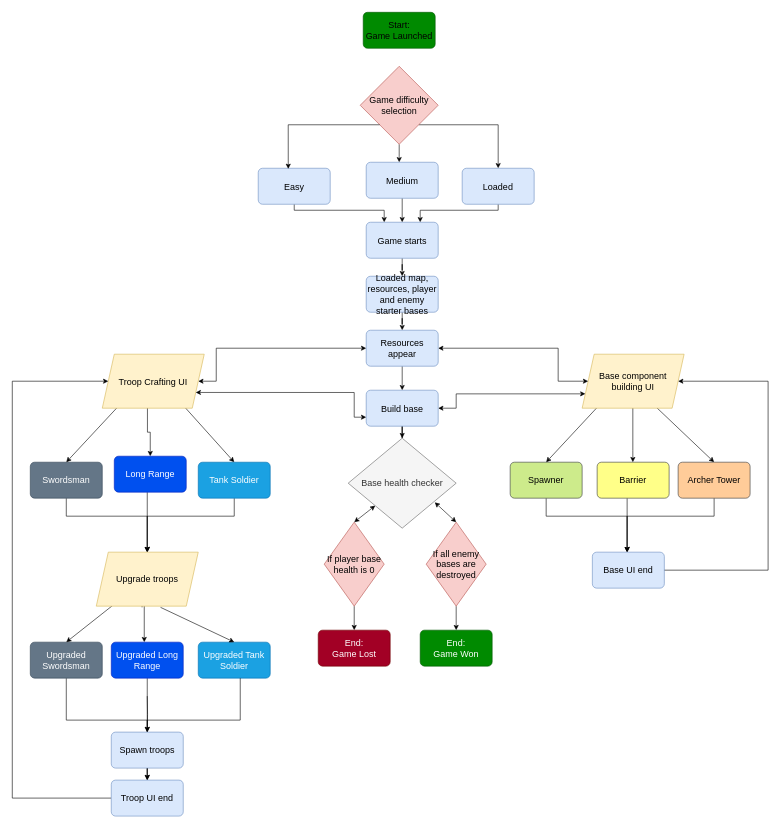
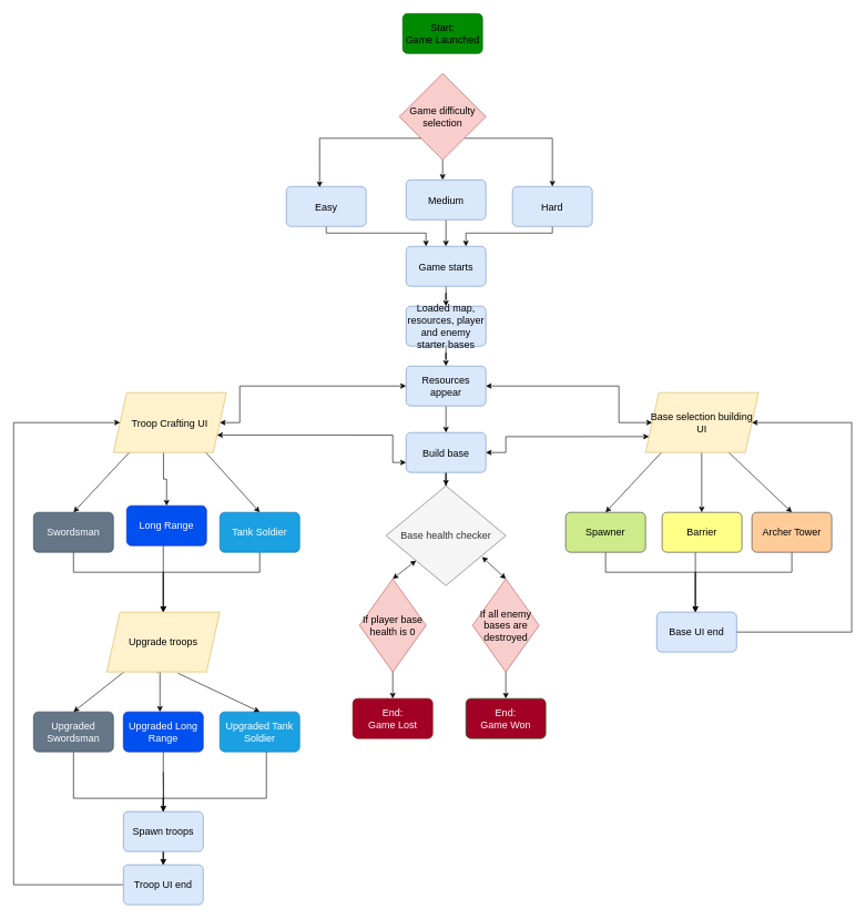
  <mxCell id="0" />
  <mxCell id="1" parent="0" />
  <mxCell id="2" value="" style="edgeStyle=orthogonalEdgeStyle;rounded=0;orthogonalLoop=1;jettySize=auto;html=1;exitX=0.443;exitY=0.986;exitDx=0;exitDy=0;exitPerimeter=0;strokeWidth=1;fontSize=15;arcSize=12;" parent="1" edge="1"><mxGeometry relative="1" as="geometry"><mxPoint x="1054.5" y="591.26" as="sourcePoint" /><mxPoint x="1054.51" y="770" as="targetPoint" /><Array as="points"><mxPoint x="1054.81" y="750" /><mxPoint x="1054.81" y="750" /></Array></mxGeometry></mxCell>
  <mxCell id="3" style="edgeStyle=orthogonalEdgeStyle;rounded=0;orthogonalLoop=1;jettySize=auto;html=1;entryX=0.5;entryY=0;entryDx=0;entryDy=0;strokeWidth=1;fontSize=15;arcSize=12;" parent="1" source="4" edge="1"><mxGeometry relative="1" as="geometry"><Array as="points"><mxPoint x="910" y="860" /><mxPoint x="1045" y="860" /></Array><mxPoint x="1045" y="920" as="targetPoint" /></mxGeometry></mxCell>
  <mxCell id="4" value="Spawner" style="rounded=1;whiteSpace=wrap;html=1;fillColor=#cdeb8b;strokeColor=#36393d;direction=east;strokeWidth=1;fontSize=15;arcSize=12;" parent="1" vertex="1"><mxGeometry x="850" y="770" width="120" height="60" as="geometry" /></mxCell>
  <mxCell id="5" value="" style="endArrow=classic;startArrow=none;html=1;rounded=0;startFill=0;strokeWidth=1;fontSize=15;arcSize=12;" parent="1" edge="1"><mxGeometry width="50" height="50" relative="1" as="geometry"><mxPoint x="1004.018" y="669.018" as="sourcePoint" /><mxPoint x="910" y="770" as="targetPoint" /></mxGeometry></mxCell>
  <mxCell id="6" value="" style="edgeStyle=orthogonalEdgeStyle;rounded=0;orthogonalLoop=1;jettySize=auto;html=1;entryX=0.5;entryY=0;entryDx=0;entryDy=0;strokeWidth=1;fontSize=15;arcSize=12;" parent="1" source="7" edge="1"><mxGeometry relative="1" as="geometry"><mxPoint x="1045" y="920" as="targetPoint" /><Array as="points"><mxPoint x="1045" y="880" /><mxPoint x="1045" y="880" /></Array></mxGeometry></mxCell>
  <mxCell id="7" value="Barrier" style="rounded=1;whiteSpace=wrap;html=1;fillColor=#ffff88;strokeColor=#36393d;direction=east;strokeWidth=1;fontSize=15;arcSize=12;" parent="1" vertex="1"><mxGeometry x="995" y="770" width="120" height="60" as="geometry" /></mxCell>
  <mxCell id="8" value="" style="endArrow=classic;startArrow=none;html=1;rounded=0;startFill=0;entryX=0.5;entryY=0;entryDx=0;entryDy=0;exitX=0.805;exitY=0.972;exitDx=0;exitDy=0;exitPerimeter=0;strokeWidth=1;fontSize=15;arcSize=12;" parent="1" source="11" target="10" edge="1"><mxGeometry width="50" height="50" relative="1" as="geometry"><mxPoint x="1087.5" y="667.5" as="sourcePoint" /><mxPoint x="1194" y="761" as="targetPoint" /></mxGeometry></mxCell>
  <mxCell id="9" style="edgeStyle=orthogonalEdgeStyle;rounded=0;orthogonalLoop=1;jettySize=auto;html=1;entryX=0.5;entryY=0;entryDx=0;entryDy=0;strokeWidth=1;fontSize=15;arcSize=12;" parent="1" source="10" edge="1"><mxGeometry relative="1" as="geometry"><mxPoint x="1045" y="920" as="targetPoint" /><Array as="points"><mxPoint x="1190" y="860" /><mxPoint x="1045" y="860" /></Array></mxGeometry></mxCell>
  <mxCell id="10" value="Archer Tower" style="rounded=1;whiteSpace=wrap;html=1;fillColor=#ffcc99;strokeColor=#36393d;direction=east;strokeWidth=1;fontSize=15;arcSize=12;" parent="1" vertex="1"><mxGeometry x="1130" y="770" width="120" height="60" as="geometry" /></mxCell>
- <mxCell id="11" value="Base component building UI" style="shape=parallelogram;perimeter=parallelogramPerimeter;whiteSpace=wrap;html=1;fixedSize=1;fillColor=#fff2cc;strokeColor=#d6b656;direction=west;strokeWidth=1;fontSize=15;arcSize=12;" parent="1" vertex="1"><mxGeometry x="970" y="590" width="170" height="90" as="geometry" /></mxCell>
+ <mxCell id="11" value="Base selection building UI" style="shape=parallelogram;perimeter=parallelogramPerimeter;whiteSpace=wrap;html=1;fixedSize=1;fillColor=#fff2cc;strokeColor=#d6b656;direction=west;strokeWidth=1;fontSize=15;arcSize=12;" parent="1" vertex="1"><mxGeometry x="970" y="590" width="170" height="90" as="geometry" /></mxCell>
  <mxCell id="12" style="edgeStyle=orthogonalEdgeStyle;rounded=0;orthogonalLoop=1;jettySize=auto;html=1;entryX=0;entryY=0.5;entryDx=0;entryDy=0;strokeWidth=1;fontSize=15;arcSize=12;" parent="1" target="11" edge="1"><mxGeometry relative="1" as="geometry"><Array as="points"><mxPoint x="1280" y="950" /><mxPoint x="1280" y="635" /></Array><mxPoint x="1105" y="950" as="sourcePoint" /></mxGeometry></mxCell>
  <mxCell id="13" value="&lt;font style=&quot;color: rgb(0, 0, 0);&quot;&gt;Start:&lt;/font&gt;&lt;div&gt;&lt;font style=&quot;color: rgb(0, 0, 0);&quot;&gt;Game Launched&lt;/font&gt;&lt;/div&gt;" style="rounded=1;whiteSpace=wrap;html=1;fillColor=#008a00;strokeColor=#005700;fontColor=#ffffff;strokeWidth=1;fontSize=15;arcSize=12;" parent="1" vertex="1"><mxGeometry x="605" y="20" width="120" height="60" as="geometry" /></mxCell>
  <mxCell id="14" value="" style="edgeStyle=orthogonalEdgeStyle;rounded=0;orthogonalLoop=1;jettySize=auto;html=1;strokeWidth=1;fontSize=15;arcSize=12;" parent="1" source="16" target="20" edge="1"><mxGeometry relative="1" as="geometry"><Array as="points"><mxPoint x="665" y="260" /><mxPoint x="665" y="260" /></Array></mxGeometry></mxCell>
  <mxCell id="15" style="edgeStyle=orthogonalEdgeStyle;rounded=0;orthogonalLoop=1;jettySize=auto;html=1;exitX=1;exitY=1;exitDx=0;exitDy=0;entryX=0.5;entryY=0;entryDx=0;entryDy=0;strokeWidth=1;fontSize=15;arcSize=12;" parent="1" source="16" target="22" edge="1"><mxGeometry relative="1" as="geometry"><mxPoint x="694" y="77.5" as="sourcePoint" /><mxPoint x="841.5" y="150" as="targetPoint" /></mxGeometry></mxCell>
  <mxCell id="16" value="Game difficulty selection" style="rhombus;whiteSpace=wrap;html=1;fillColor=#f8cecc;strokeColor=#b85450;strokeWidth=1;fontSize=15;arcSize=12;" parent="1" vertex="1"><mxGeometry x="600" y="110" width="130" height="130" as="geometry" /></mxCell>
  <mxCell id="17" style="edgeStyle=orthogonalEdgeStyle;rounded=0;orthogonalLoop=1;jettySize=auto;html=1;entryX=0.25;entryY=0;entryDx=0;entryDy=0;strokeWidth=1;fontSize=15;arcSize=12;exitX=0.5;exitY=1;exitDx=0;exitDy=0;" parent="1" source="18" target="25" edge="1"><mxGeometry relative="1" as="geometry"><Array as="points"><mxPoint x="490" y="350" /><mxPoint x="640" y="350" /></Array></mxGeometry></mxCell>
  <mxCell id="18" value="Easy" style="rounded=1;whiteSpace=wrap;html=1;fillColor=#dae8fc;strokeColor=#6c8ebf;strokeWidth=1;fontSize=15;arcSize=12;" parent="1" vertex="1"><mxGeometry x="430" y="280" width="120" height="60" as="geometry" /></mxCell>
  <mxCell id="19" value="" style="edgeStyle=orthogonalEdgeStyle;rounded=0;orthogonalLoop=1;jettySize=auto;html=1;strokeWidth=1;fontSize=15;arcSize=12;" parent="1" source="20" target="25" edge="1"><mxGeometry relative="1" as="geometry" /></mxCell>
  <mxCell id="20" value="Medium" style="rounded=1;whiteSpace=wrap;html=1;fillColor=#dae8fc;strokeColor=#6c8ebf;strokeWidth=1;fontSize=15;arcSize=12;" parent="1" vertex="1"><mxGeometry x="610" y="270" width="120" height="60" as="geometry" /></mxCell>
  <mxCell id="21" style="edgeStyle=orthogonalEdgeStyle;rounded=0;orthogonalLoop=1;jettySize=auto;html=1;entryX=0.75;entryY=0;entryDx=0;entryDy=0;strokeWidth=1;fontSize=15;arcSize=12;exitX=0.5;exitY=1;exitDx=0;exitDy=0;" parent="1" source="22" target="25" edge="1"><mxGeometry relative="1" as="geometry"><Array as="points"><mxPoint x="830" y="350" /><mxPoint x="700" y="350" /></Array><mxPoint x="820" y="290" as="sourcePoint" /></mxGeometry></mxCell>
- <mxCell id="22" value="Loaded" style="rounded=1;whiteSpace=wrap;html=1;fillColor=#dae8fc;strokeColor=#6c8ebf;strokeWidth=1;fontSize=15;arcSize=12;" parent="1" vertex="1"><mxGeometry x="770" y="280" width="120" height="60" as="geometry" /></mxCell>
+ <mxCell id="22" value="Hard" style="rounded=1;whiteSpace=wrap;html=1;fillColor=#dae8fc;strokeColor=#6c8ebf;strokeWidth=1;fontSize=15;arcSize=12;" parent="1" vertex="1"><mxGeometry x="770" y="280" width="120" height="60" as="geometry" /></mxCell>
  <mxCell id="23" style="edgeStyle=orthogonalEdgeStyle;rounded=0;orthogonalLoop=1;jettySize=auto;html=1;exitX=0;exitY=1;exitDx=0;exitDy=0;entryX=0.417;entryY=0.017;entryDx=0;entryDy=0;entryPerimeter=0;strokeWidth=1;fontSize=15;arcSize=12;" parent="1" source="16" target="18" edge="1"><mxGeometry relative="1" as="geometry" /></mxCell>
  <mxCell id="24" value="" style="edgeStyle=orthogonalEdgeStyle;rounded=0;orthogonalLoop=1;jettySize=auto;html=1;strokeWidth=1;fontSize=15;arcSize=12;" parent="1" source="25" target="27" edge="1"><mxGeometry relative="1" as="geometry" /></mxCell>
  <mxCell id="25" value="Game starts" style="rounded=1;whiteSpace=wrap;html=1;fillColor=#dae8fc;strokeColor=#6c8ebf;strokeWidth=1;fontSize=15;arcSize=12;" parent="1" vertex="1"><mxGeometry x="610" y="370" width="120" height="60" as="geometry" /></mxCell>
  <mxCell id="26" value="" style="edgeStyle=orthogonalEdgeStyle;rounded=0;orthogonalLoop=1;jettySize=auto;html=1;strokeWidth=1;fontSize=15;arcSize=12;" parent="1" source="27" target="31" edge="1"><mxGeometry relative="1" as="geometry" /></mxCell>
  <mxCell id="27" value="Loaded map, resources, player and enemy starter bases" style="rounded=1;whiteSpace=wrap;html=1;fillColor=#dae8fc;strokeColor=#6c8ebf;strokeWidth=1;fontSize=15;arcSize=12;" parent="1" vertex="1"><mxGeometry x="610" y="460" width="120" height="60" as="geometry" /></mxCell>
  <mxCell id="28" style="edgeStyle=orthogonalEdgeStyle;rounded=0;orthogonalLoop=1;jettySize=auto;html=1;entryX=1;entryY=0.5;entryDx=0;entryDy=0;startArrow=classic;startFill=1;exitX=0;exitY=0.5;exitDx=0;exitDy=0;strokeWidth=1;fontSize=15;arcSize=12;" parent="1" source="31" target="50" edge="1"><mxGeometry relative="1" as="geometry"><mxPoint x="640" y="539.957" as="sourcePoint" /><mxPoint x="440" y="650" as="targetPoint" /><Array as="points"><mxPoint x="360" y="580" /><mxPoint x="360" y="635" /></Array></mxGeometry></mxCell>
  <mxCell id="29" style="edgeStyle=orthogonalEdgeStyle;rounded=0;orthogonalLoop=1;jettySize=auto;html=1;entryX=1;entryY=0.5;entryDx=0;entryDy=0;startArrow=classic;startFill=1;exitX=1;exitY=0.5;exitDx=0;exitDy=0;strokeWidth=1;fontSize=15;arcSize=12;" parent="1" source="31" target="11" edge="1"><mxGeometry relative="1" as="geometry"><mxPoint x="550" y="540.091" as="sourcePoint" /><Array as="points"><mxPoint x="930" y="580" /><mxPoint x="930" y="635" /></Array></mxGeometry></mxCell>
  <mxCell id="30" style="edgeStyle=orthogonalEdgeStyle;rounded=0;orthogonalLoop=1;jettySize=auto;html=1;strokeWidth=1;fontSize=15;arcSize=12;" parent="1" source="31" target="59" edge="1"><mxGeometry relative="1" as="geometry" /></mxCell>
  <mxCell id="31" value="Resources appear" style="rounded=1;whiteSpace=wrap;html=1;fillColor=#dae8fc;strokeColor=#6c8ebf;strokeWidth=1;fontSize=15;arcSize=12;" parent="1" vertex="1"><mxGeometry x="610" y="550" width="120" height="60" as="geometry" /></mxCell>
  <mxCell id="32" value="" style="edgeStyle=orthogonalEdgeStyle;rounded=0;orthogonalLoop=1;jettySize=auto;html=1;exitX=0.443;exitY=0.986;exitDx=0;exitDy=0;exitPerimeter=0;strokeWidth=1;fontSize=15;arcSize=12;" parent="1" source="50" target="37" edge="1"><mxGeometry relative="1" as="geometry"><mxPoint x="245" y="710" as="sourcePoint" /></mxGeometry></mxCell>
  <mxCell id="33" style="edgeStyle=orthogonalEdgeStyle;rounded=0;orthogonalLoop=1;jettySize=auto;html=1;entryX=0.5;entryY=0;entryDx=0;entryDy=0;strokeWidth=1;fontSize=15;arcSize=12;" parent="1" source="34" target="51" edge="1"><mxGeometry relative="1" as="geometry"><Array as="points"><mxPoint x="110" y="860" /><mxPoint x="245" y="860" /></Array></mxGeometry></mxCell>
  <mxCell id="34" value="Swordsman" style="rounded=1;whiteSpace=wrap;html=1;fillColor=#647687;strokeColor=#314354;fontColor=#ffffff;strokeWidth=1;fontSize=15;arcSize=12;" parent="1" vertex="1"><mxGeometry x="50" y="770" width="120" height="60" as="geometry" /></mxCell>
  <mxCell id="35" value="" style="endArrow=classic;startArrow=none;html=1;rounded=0;startFill=0;strokeWidth=1;fontSize=15;arcSize=12;" parent="1" edge="1"><mxGeometry width="50" height="50" relative="1" as="geometry"><mxPoint x="204.018" y="669.018" as="sourcePoint" /><mxPoint x="110" y="770" as="targetPoint" /></mxGeometry></mxCell>
  <mxCell id="36" value="" style="edgeStyle=orthogonalEdgeStyle;rounded=0;orthogonalLoop=1;jettySize=auto;html=1;entryX=0.5;entryY=0;entryDx=0;entryDy=0;strokeWidth=1;fontSize=15;arcSize=12;" parent="1" source="37" target="51" edge="1"><mxGeometry relative="1" as="geometry"><mxPoint x="245" y="880" as="targetPoint" /><Array as="points"><mxPoint x="245" y="880" /><mxPoint x="245" y="880" /></Array></mxGeometry></mxCell>
  <mxCell id="37" value="Long Range" style="rounded=1;whiteSpace=wrap;html=1;fillColor=#0050ef;strokeColor=#001DBC;fontColor=#ffffff;strokeWidth=1;fontSize=15;arcSize=12;" parent="1" vertex="1"><mxGeometry x="190" y="760" width="120" height="60" as="geometry" /></mxCell>
  <mxCell id="38" value="" style="endArrow=classic;startArrow=none;html=1;rounded=0;startFill=0;entryX=0.5;entryY=0;entryDx=0;entryDy=0;exitX=0.805;exitY=0.972;exitDx=0;exitDy=0;exitPerimeter=0;strokeWidth=1;fontSize=15;arcSize=12;" parent="1" source="50" target="40" edge="1"><mxGeometry width="50" height="50" relative="1" as="geometry"><mxPoint x="287.5" y="667.5" as="sourcePoint" /><mxPoint x="394" y="761" as="targetPoint" /></mxGeometry></mxCell>
  <mxCell id="39" style="edgeStyle=orthogonalEdgeStyle;rounded=0;orthogonalLoop=1;jettySize=auto;html=1;entryX=0.5;entryY=0;entryDx=0;entryDy=0;strokeWidth=1;fontSize=15;arcSize=12;" parent="1" source="40" target="51" edge="1"><mxGeometry relative="1" as="geometry"><mxPoint x="245" y="880" as="targetPoint" /><Array as="points"><mxPoint x="390" y="860" /><mxPoint x="245" y="860" /></Array></mxGeometry></mxCell>
  <mxCell id="40" value="Tank Soldier" style="rounded=1;whiteSpace=wrap;html=1;fillColor=#1ba1e2;strokeColor=#006EAF;fontColor=#ffffff;strokeWidth=1;fontSize=15;arcSize=12;" parent="1" vertex="1"><mxGeometry x="330" y="770" width="120" height="60" as="geometry" /></mxCell>
  <mxCell id="41" value="" style="edgeStyle=orthogonalEdgeStyle;rounded=0;orthogonalLoop=1;jettySize=auto;html=1;exitX=0.449;exitY=1.022;exitDx=0;exitDy=0;exitPerimeter=0;strokeWidth=1;fontSize=15;arcSize=12;" parent="1" source="51" target="45" edge="1"><mxGeometry relative="1" as="geometry"><mxPoint x="245" y="1050" as="sourcePoint" /><Array as="points"><mxPoint x="240" y="981" /></Array></mxGeometry></mxCell>
  <mxCell id="42" style="edgeStyle=orthogonalEdgeStyle;rounded=0;orthogonalLoop=1;jettySize=auto;html=1;entryX=0.5;entryY=0;entryDx=0;entryDy=0;strokeWidth=1;fontSize=15;arcSize=12;" parent="1" source="43" target="53" edge="1"><mxGeometry relative="1" as="geometry"><Array as="points"><mxPoint x="110" y="1200" /><mxPoint x="245" y="1200" /></Array></mxGeometry></mxCell>
  <mxCell id="43" value="Upgraded Swordsman" style="rounded=1;whiteSpace=wrap;html=1;fillColor=#647687;strokeColor=#314354;fontColor=#ffffff;strokeWidth=1;fontSize=15;arcSize=12;" parent="1" vertex="1"><mxGeometry x="50" y="1070" width="120" height="60" as="geometry" /></mxCell>
  <mxCell id="44" value="" style="edgeStyle=orthogonalEdgeStyle;rounded=0;orthogonalLoop=1;jettySize=auto;html=1;entryX=0.5;entryY=0;entryDx=0;entryDy=0;strokeWidth=1;fontSize=15;arcSize=12;" parent="1" source="45" target="53" edge="1"><mxGeometry relative="1" as="geometry"><mxPoint x="245" y="1210" as="targetPoint" /></mxGeometry></mxCell>
  <mxCell id="45" value="Upgraded Long Range" style="rounded=1;whiteSpace=wrap;html=1;fillColor=#0050ef;strokeColor=#001DBC;fontColor=#ffffff;strokeWidth=1;fontSize=15;arcSize=12;" parent="1" vertex="1"><mxGeometry x="185" y="1070" width="120" height="60" as="geometry" /></mxCell>
  <mxCell id="46" style="edgeStyle=orthogonalEdgeStyle;rounded=0;orthogonalLoop=1;jettySize=auto;html=1;entryX=0.5;entryY=0;entryDx=0;entryDy=0;strokeWidth=1;fontSize=15;arcSize=12;endArrow=none;" parent="1" source="70" target="53" edge="1"><mxGeometry relative="1" as="geometry"><Array as="points"><mxPoint x="245" y="1230" /><mxPoint x="245" y="1230" /></Array></mxGeometry></mxCell>
  <mxCell id="47" value="&lt;div&gt;Upgraded Tank Soldier&lt;/div&gt;" style="rounded=1;whiteSpace=wrap;html=1;fillColor=#1ba1e2;strokeColor=#006EAF;fontColor=#ffffff;strokeWidth=1;fontSize=15;arcSize=12;" parent="1" vertex="1"><mxGeometry x="330" y="1070" width="120" height="60" as="geometry" /></mxCell>
  <mxCell id="48" value="" style="endArrow=classic;startArrow=none;html=1;rounded=0;startFill=0;exitX=0.63;exitY=1.022;exitDx=0;exitDy=0;entryX=0.5;entryY=0;entryDx=0;entryDy=0;exitPerimeter=0;strokeWidth=1;fontSize=15;arcSize=12;" parent="1" source="51" target="47" edge="1"><mxGeometry width="50" height="50" relative="1" as="geometry"><mxPoint x="287.5" y="1007.5" as="sourcePoint" /><mxPoint x="400" y="1100" as="targetPoint" /></mxGeometry></mxCell>
  <mxCell id="49" value="" style="endArrow=classic;startArrow=none;html=1;rounded=0;startFill=0;exitX=0.166;exitY=0.979;exitDx=0;exitDy=0;entryX=0.5;entryY=0;entryDx=0;entryDy=0;exitPerimeter=0;strokeWidth=1;fontSize=15;arcSize=12;" parent="1" source="51" target="43" edge="1"><mxGeometry width="50" height="50" relative="1" as="geometry"><mxPoint x="202.5" y="1007.5" as="sourcePoint" /><mxPoint x="80" y="1100" as="targetPoint" /></mxGeometry></mxCell>
  <mxCell id="50" value="Troop Crafting UI" style="shape=parallelogram;perimeter=parallelogramPerimeter;whiteSpace=wrap;html=1;fixedSize=1;fillColor=#fff2cc;strokeColor=#d6b656;strokeWidth=1;fontSize=15;arcSize=12;" parent="1" vertex="1"><mxGeometry x="170" y="590" width="170" height="90" as="geometry" /></mxCell>
  <mxCell id="51" value="Upgrade troops" style="shape=parallelogram;perimeter=parallelogramPerimeter;whiteSpace=wrap;html=1;fixedSize=1;fillColor=#fff2cc;strokeColor=#d6b656;strokeWidth=1;fontSize=15;arcSize=12;" parent="1" vertex="1"><mxGeometry x="160" y="920" width="170" height="90" as="geometry" /></mxCell>
  <mxCell id="52" style="edgeStyle=orthogonalEdgeStyle;rounded=0;orthogonalLoop=1;jettySize=auto;html=1;entryX=0;entryY=0.5;entryDx=0;entryDy=0;exitX=0;exitY=0.5;exitDx=0;exitDy=0;fontSize=15;arcSize=12;" parent="1" source="53" target="50" edge="1"><mxGeometry relative="1" as="geometry"><Array as="points"><mxPoint x="20" y="1330" /><mxPoint x="20" y="635" /></Array></mxGeometry></mxCell>
  <mxCell id="53" value="Troop UI end" style="rounded=1;whiteSpace=wrap;html=1;fillColor=#dae8fc;strokeColor=#6c8ebf;strokeWidth=1;fontSize=15;arcSize=12;" parent="1" vertex="1"><mxGeometry x="185" y="1300" width="120" height="60" as="geometry" /></mxCell>
  <mxCell id="54" value="" style="edgeStyle=orthogonalEdgeStyle;rounded=0;orthogonalLoop=1;jettySize=auto;html=1;startArrow=none;startFill=0;strokeWidth=1;fontSize=15;arcSize=12;" parent="1" target="70" edge="1"><mxGeometry relative="1" as="geometry"><mxPoint x="245" y="1160" as="sourcePoint" /></mxGeometry></mxCell>
  <mxCell id="55" value="Base UI end" style="rounded=1;whiteSpace=wrap;html=1;fillColor=#dae8fc;strokeColor=#6c8ebf;strokeWidth=1;fontSize=15;arcSize=12;" parent="1" vertex="1"><mxGeometry x="987" y="920" width="120" height="60" as="geometry" /></mxCell>
  <mxCell id="56" style="edgeStyle=orthogonalEdgeStyle;rounded=0;orthogonalLoop=1;jettySize=auto;html=1;entryX=1;entryY=0.25;entryDx=0;entryDy=0;startArrow=classic;startFill=1;exitX=1;exitY=0.5;exitDx=0;exitDy=0;strokeWidth=1;fontSize=15;arcSize=12;" parent="1" source="59" target="11" edge="1"><mxGeometry relative="1" as="geometry"><Array as="points"><mxPoint x="760" y="680" /><mxPoint x="760" y="656" /></Array></mxGeometry></mxCell>
  <mxCell id="57" style="edgeStyle=orthogonalEdgeStyle;rounded=0;orthogonalLoop=1;jettySize=auto;html=1;entryX=1;entryY=0.75;entryDx=0;entryDy=0;startArrow=classic;startFill=1;exitX=0;exitY=0.75;exitDx=0;exitDy=0;strokeWidth=1;fontSize=15;arcSize=12;" parent="1" source="59" target="50" edge="1"><mxGeometry relative="1" as="geometry"><Array as="points"><mxPoint x="590" y="695" /><mxPoint x="590" y="654" /></Array></mxGeometry></mxCell>
  <mxCell id="58" value="" style="edgeStyle=orthogonalEdgeStyle;rounded=0;orthogonalLoop=1;jettySize=auto;html=1;strokeWidth=1;fontSize=15;arcSize=12;" parent="1" source="59" target="60" edge="1"><mxGeometry relative="1" as="geometry" /></mxCell>
  <mxCell id="59" value="Build base" style="rounded=1;whiteSpace=wrap;html=1;fillColor=#dae8fc;strokeColor=#6c8ebf;strokeWidth=1;fontSize=15;arcSize=12;" parent="1" vertex="1"><mxGeometry x="610" y="650" width="120" height="60" as="geometry" /></mxCell>
  <mxCell id="60" value="Base health checker" style="rhombus;whiteSpace=wrap;html=1;fillColor=#f5f5f5;strokeColor=#666666;fontColor=#333333;strokeWidth=1;fontSize=15;arcSize=12;" parent="1" vertex="1"><mxGeometry x="580" y="730" width="180" height="150" as="geometry" /></mxCell>
  <mxCell id="61" value="" style="edgeStyle=orthogonalEdgeStyle;rounded=0;orthogonalLoop=1;jettySize=auto;html=1;strokeWidth=1;fontSize=15;arcSize=12;" parent="1" source="62" target="64" edge="1"><mxGeometry relative="1" as="geometry" /></mxCell>
  <mxCell id="62" value="If player base health is 0" style="rhombus;whiteSpace=wrap;html=1;fillColor=#f8cecc;strokeColor=#b85450;strokeWidth=1;fontSize=15;arcSize=12;" parent="1" vertex="1"><mxGeometry x="540" y="870" width="100" height="140" as="geometry" /></mxCell>
  <mxCell id="63" value="" style="endArrow=classic;startArrow=classic;html=1;rounded=0;entryX=0;entryY=1;entryDx=0;entryDy=0;exitX=0.5;exitY=0;exitDx=0;exitDy=0;strokeWidth=1;fontSize=15;arcSize=12;" parent="1" source="62" target="60" edge="1"><mxGeometry width="50" height="50" relative="1" as="geometry"><mxPoint x="600" y="910" as="sourcePoint" /><mxPoint x="650" y="860" as="targetPoint" /></mxGeometry></mxCell>
  <mxCell id="64" value="End:&lt;div&gt;Game Lost&lt;/div&gt;" style="rounded=1;whiteSpace=wrap;html=1;fillColor=#a20025;fontColor=#ffffff;strokeColor=#6F0000;strokeWidth=1;fontSize=15;arcSize=12;" parent="1" vertex="1"><mxGeometry x="530" y="1050" width="120" height="60" as="geometry" /></mxCell>
  <mxCell id="65" value="" style="edgeStyle=orthogonalEdgeStyle;rounded=0;orthogonalLoop=1;jettySize=auto;html=1;strokeWidth=1;fontSize=15;arcSize=12;" parent="1" source="66" target="68" edge="1"><mxGeometry relative="1" as="geometry" /></mxCell>
  <mxCell id="66" value="If all enemy bases are destroyed" style="rhombus;whiteSpace=wrap;html=1;fillColor=#f8cecc;strokeColor=#b85450;strokeWidth=1;fontSize=15;arcSize=12;" parent="1" vertex="1"><mxGeometry x="710" y="870" width="100" height="140" as="geometry" /></mxCell>
  <mxCell id="67" value="" style="endArrow=classic;startArrow=classic;html=1;rounded=0;entryX=0.5;entryY=0;entryDx=0;entryDy=0;exitX=0.802;exitY=0.713;exitDx=0;exitDy=0;exitPerimeter=0;strokeWidth=1;fontSize=15;arcSize=12;" parent="1" source="60" target="66" edge="1"><mxGeometry width="50" height="50" relative="1" as="geometry"><mxPoint x="740" y="850" as="sourcePoint" /><mxPoint x="790" y="900" as="targetPoint" /></mxGeometry></mxCell>
- <mxCell id="68" value="End:&lt;div&gt;Game Won&lt;/div&gt;" style="rounded=1;whiteSpace=wrap;html=1;fillColor=#008a00;fontColor=#ffffff;strokeColor=#005700;strokeWidth=1;fontSize=15;arcSize=12;" parent="1" vertex="1"><mxGeometry x="700" y="1050" width="120" height="60" as="geometry" /></mxCell>
+ <mxCell id="68" value="End:&lt;div&gt;Game Won&lt;/div&gt;" style="rounded=1;whiteSpace=wrap;html=1;fillColor=#a20025;fontColor=#ffffff;strokeColor=#005700;strokeWidth=1;fontSize=15;arcSize=12;" parent="1" vertex="1"><mxGeometry x="700" y="1050" width="120" height="60" as="geometry" /></mxCell>
  <mxCell id="69" value="" style="edgeStyle=orthogonalEdgeStyle;rounded=0;orthogonalLoop=1;jettySize=auto;html=1;entryX=0.5;entryY=0;entryDx=0;entryDy=0;strokeWidth=1;fontSize=15;arcSize=12;" parent="1" source="47" target="70" edge="1"><mxGeometry relative="1" as="geometry"><Array as="points"><mxPoint x="400" y="1200" /><mxPoint x="245" y="1200" /></Array><mxPoint x="390" y="1130" as="sourcePoint" /><mxPoint x="245" y="1320" as="targetPoint" /></mxGeometry></mxCell>
  <mxCell id="70" value="Spawn troops" style="rounded=1;whiteSpace=wrap;html=1;fillColor=#dae8fc;strokeColor=#6c8ebf;strokeWidth=1;fontSize=15;arcSize=12;" parent="1" vertex="1"><mxGeometry x="185" y="1220" width="120" height="60" as="geometry" /></mxCell>
